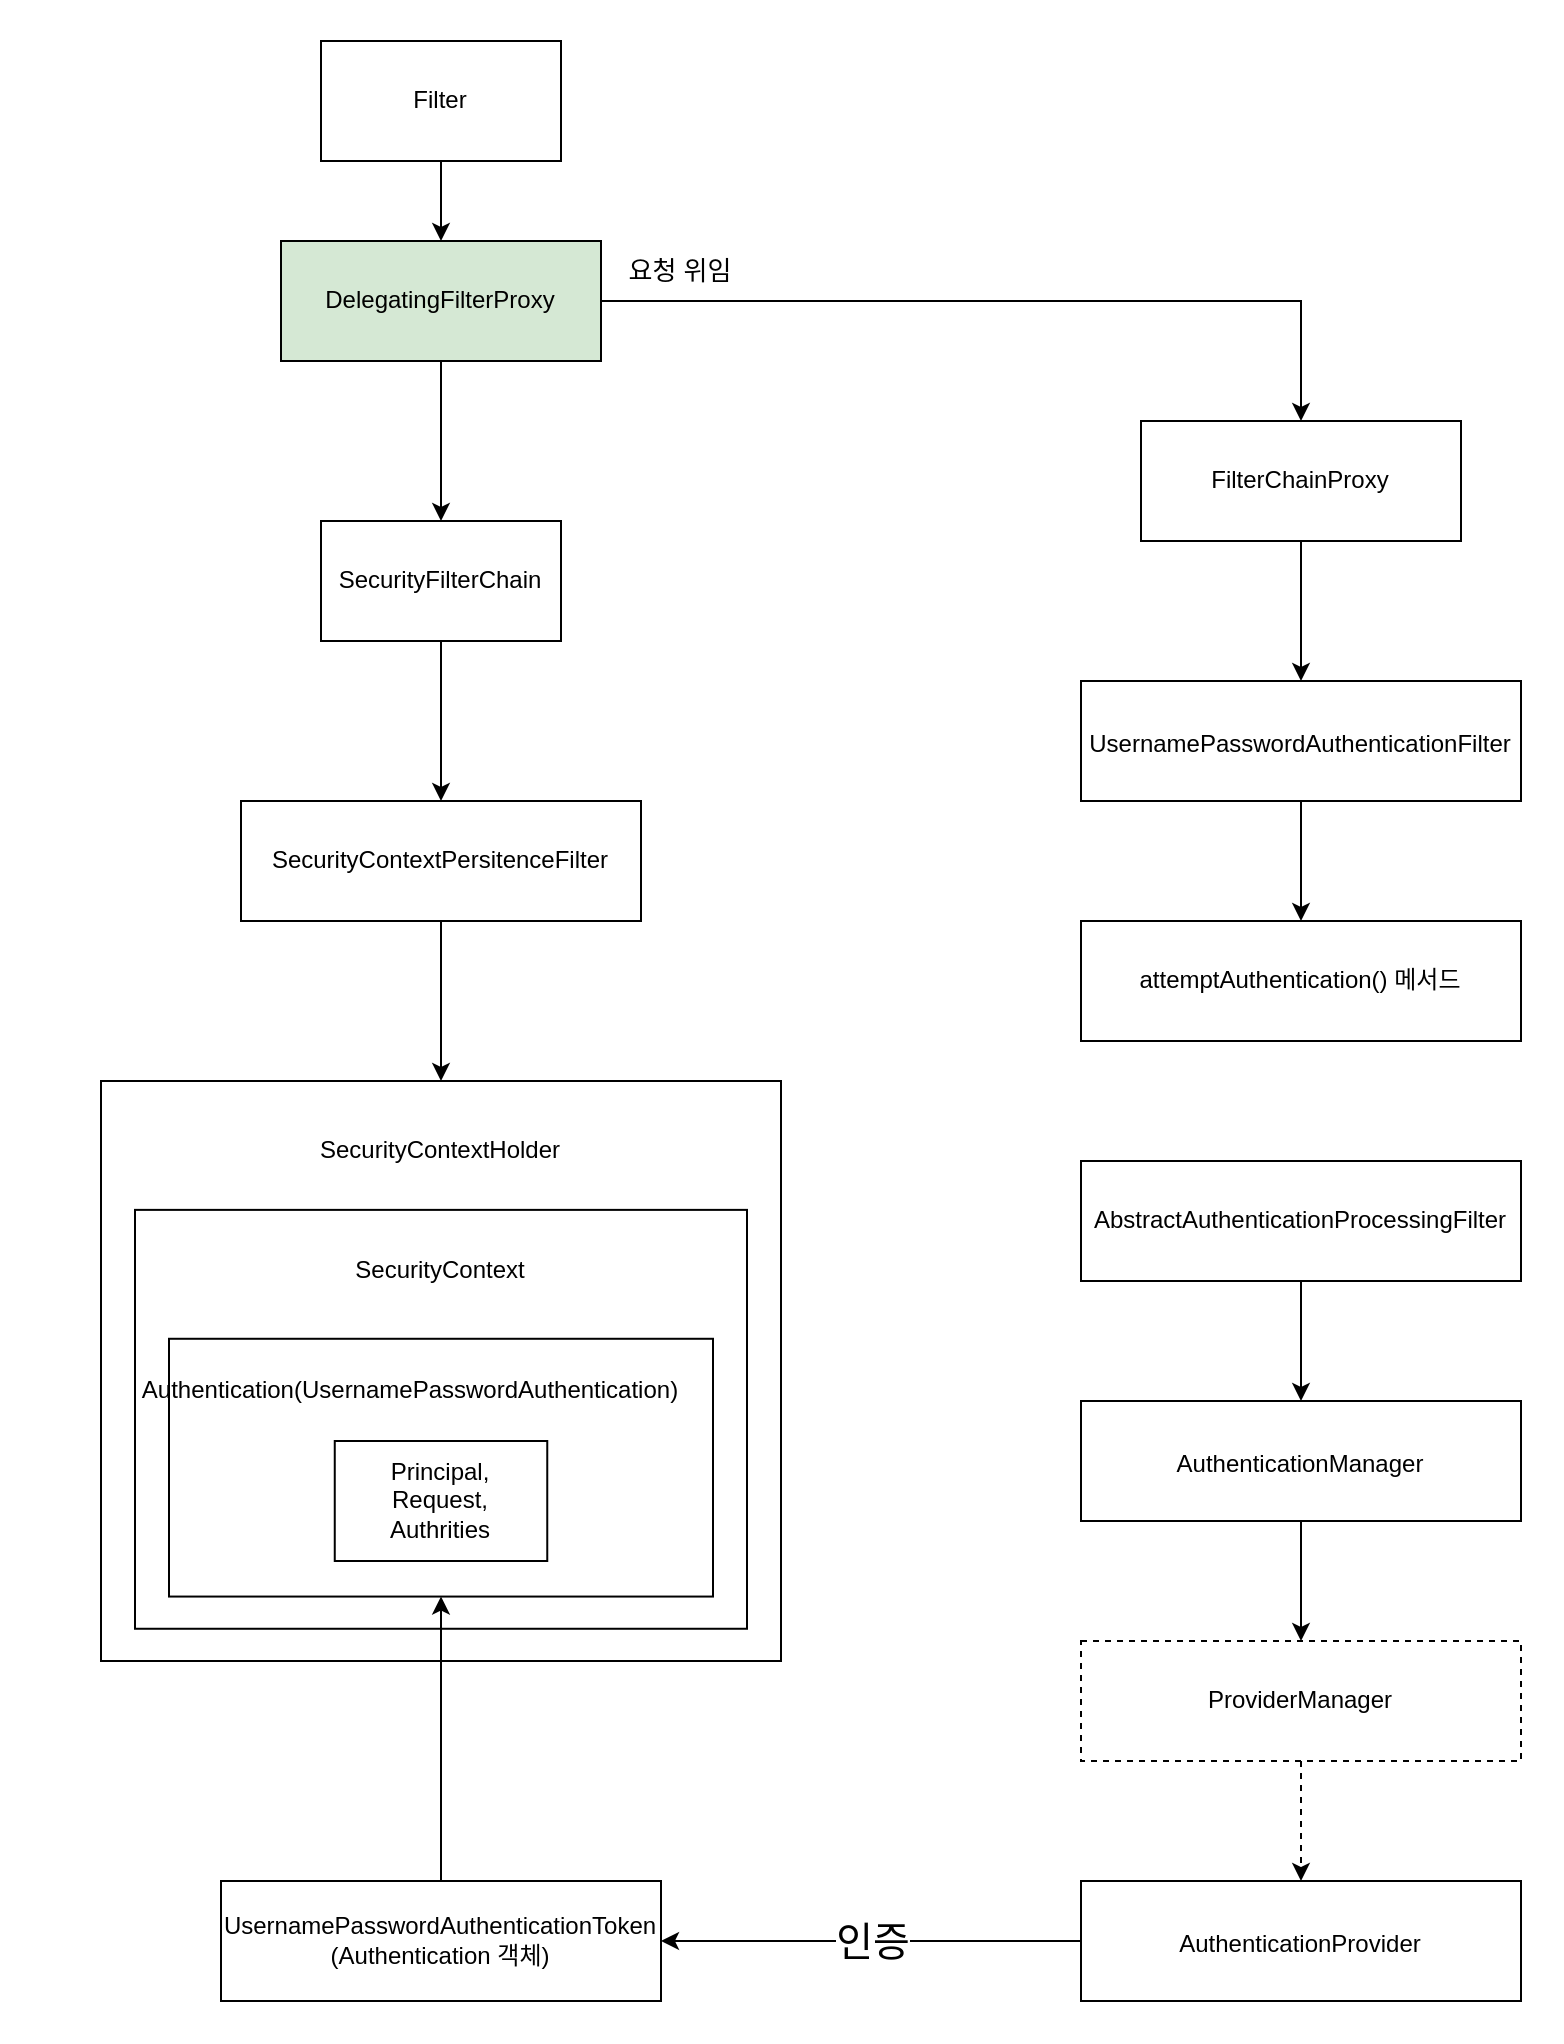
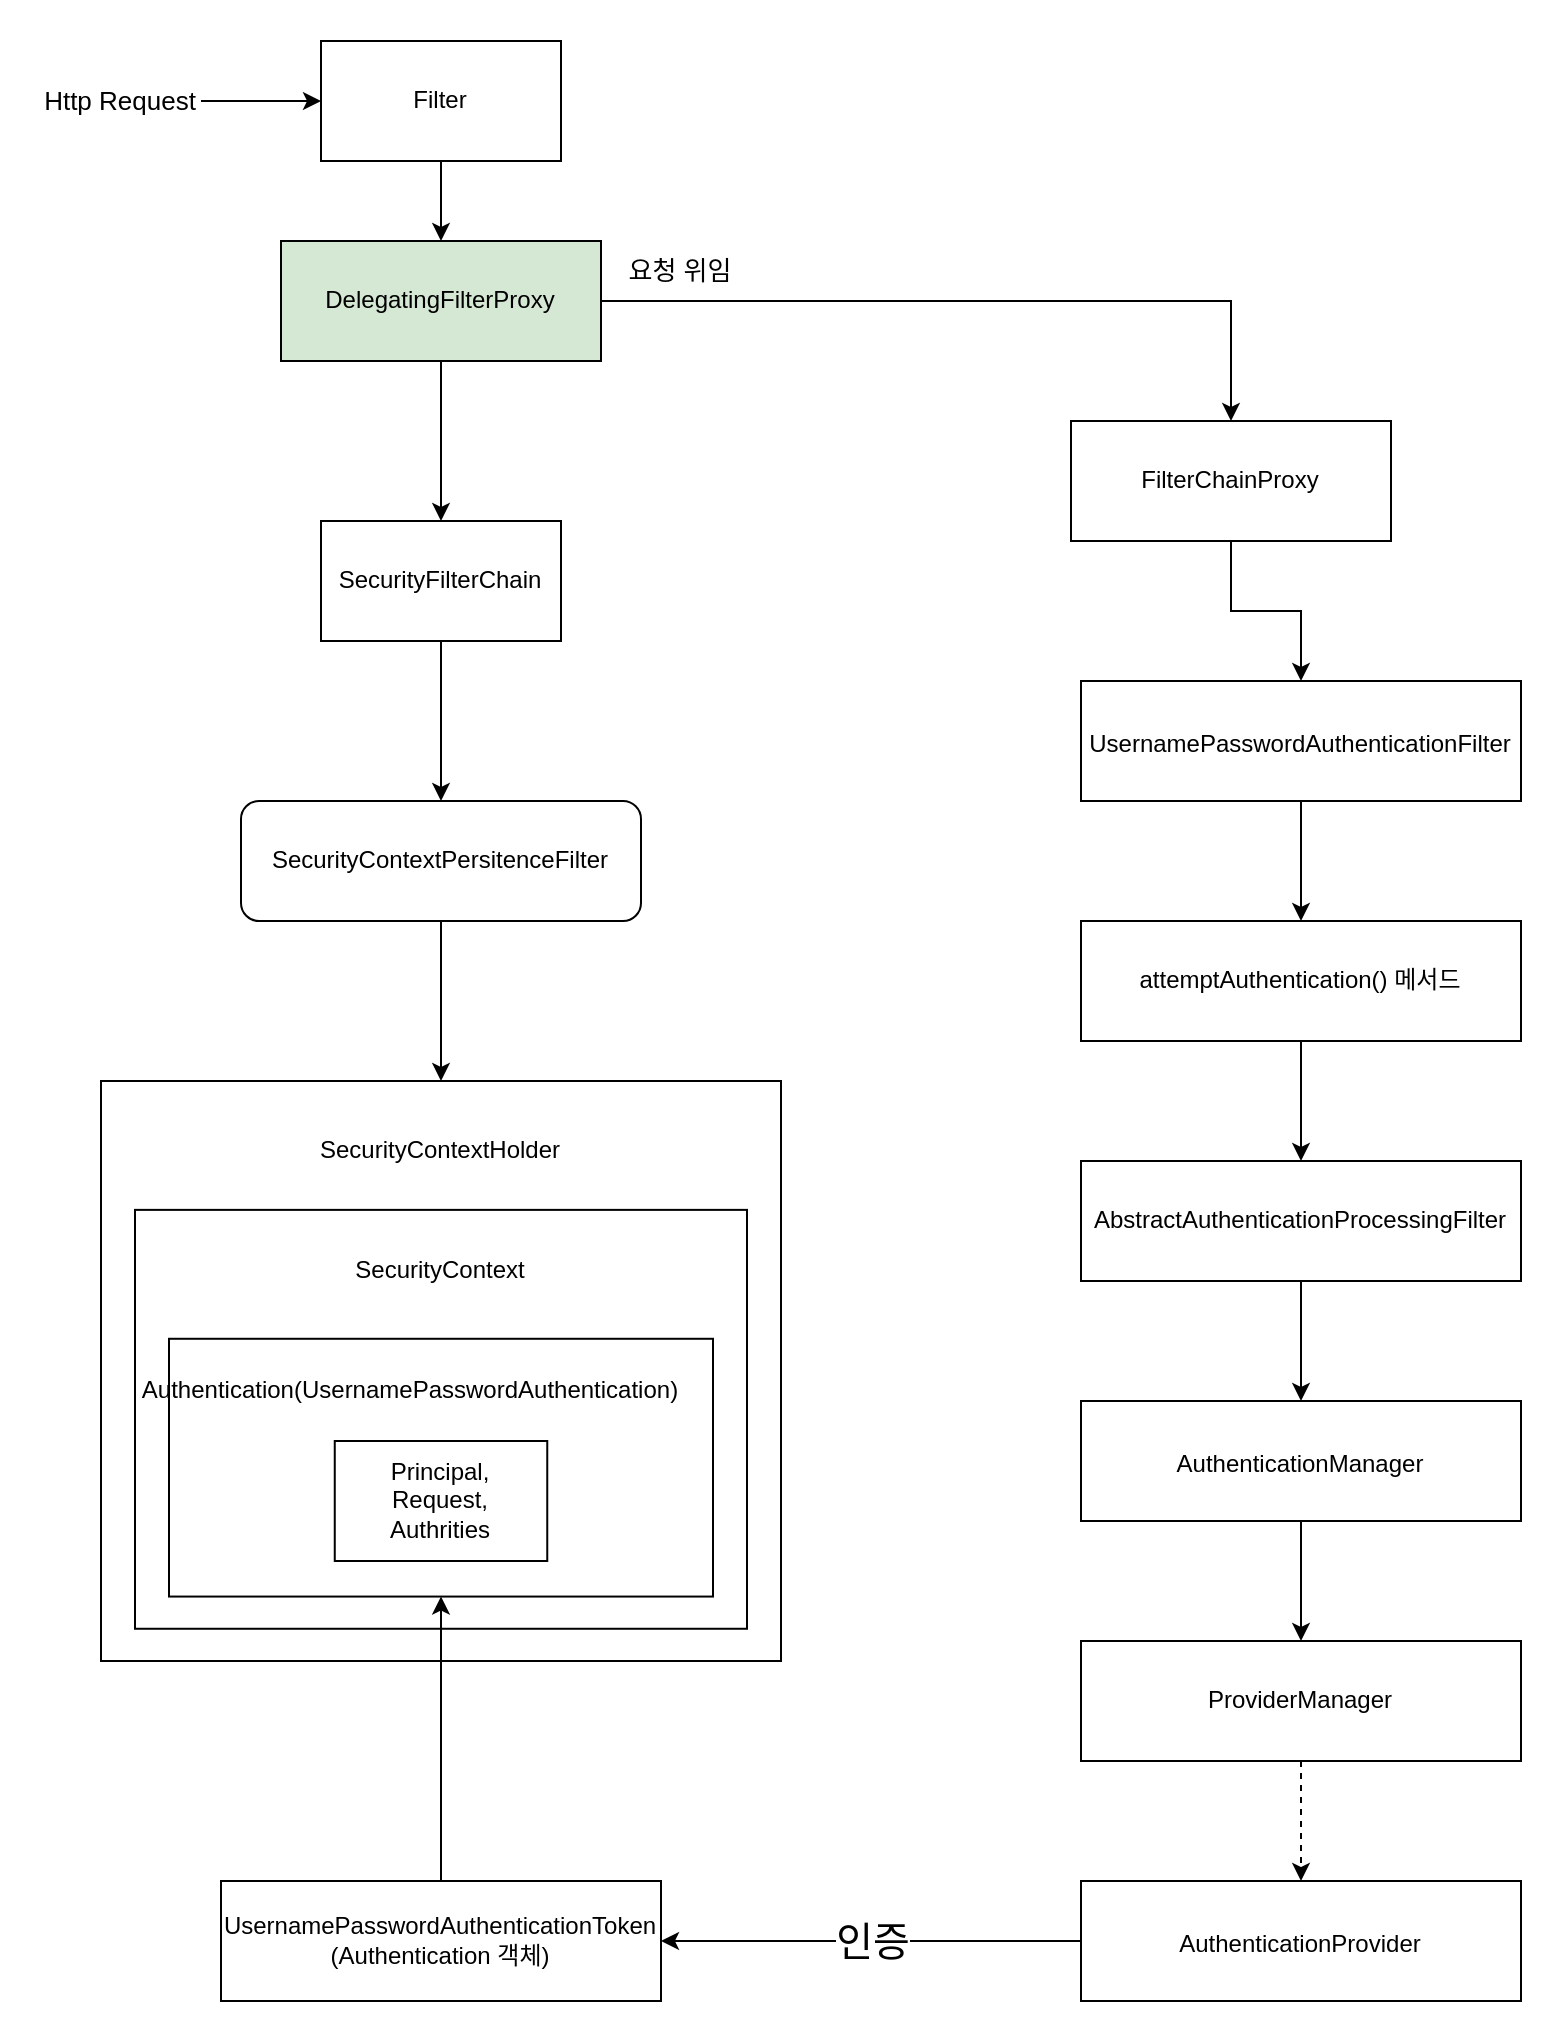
  <mxCell id="0" />
  <mxCell id="1" parent="0" />
+ <mxCell id="2" value="" style="edgeStyle=orthogonalEdgeStyle;rounded=0;orthogonalLoop=1;jettySize=auto;html=1;" edge="1" parent="1" source="3" target="5"><mxGeometry relative="1" as="geometry" /></mxCell>
+ <mxCell id="3" value="&lt;span style=&quot;font-size: 13px;&quot;&gt;Http Request&lt;/span&gt;" style="text;html=1;strokeColor=none;fillColor=none;align=center;verticalAlign=middle;whiteSpace=wrap;rounded=0;fontSize=13;" vertex="1" parent="1"><mxGeometry x="20" y="30" width="80" height="40" as="geometry" /></mxCell>
  <mxCell id="4" value="" style="edgeStyle=orthogonalEdgeStyle;rounded=0;orthogonalLoop=1;jettySize=auto;html=1;" edge="1" parent="1" source="5" target="8"><mxGeometry relative="1" as="geometry" /></mxCell>
  <mxCell id="5" value="Filter" style="whiteSpace=wrap;html=1;" vertex="1" parent="1"><mxGeometry x="160" y="20" width="120" height="60" as="geometry" /></mxCell>
  <mxCell id="6" value="" style="edgeStyle=orthogonalEdgeStyle;rounded=0;orthogonalLoop=1;jettySize=auto;html=1;" edge="1" parent="1" source="8" target="10"><mxGeometry relative="1" as="geometry" /></mxCell>
  <mxCell id="7" value="" style="edgeStyle=orthogonalEdgeStyle;rounded=0;orthogonalLoop=1;jettySize=auto;html=1;" edge="1" parent="1" source="8" target="23"><mxGeometry relative="1" as="geometry" /></mxCell>
  <mxCell id="8" value="DelegatingFilterProxy" style="whiteSpace=wrap;html=1;fillColor=#d5e8d4;" vertex="1" parent="1"><mxGeometry x="140" y="120" width="160" height="60" as="geometry" /></mxCell>
  <mxCell id="9" value="" style="edgeStyle=orthogonalEdgeStyle;rounded=0;orthogonalLoop=1;jettySize=auto;html=1;" edge="1" parent="1" source="10" target="12"><mxGeometry relative="1" as="geometry" /></mxCell>
  <mxCell id="10" value="SecurityFilterChain" style="whiteSpace=wrap;html=1;" vertex="1" parent="1"><mxGeometry x="160" y="260" width="120" height="60" as="geometry" /></mxCell>
  <mxCell id="11" value="" style="edgeStyle=orthogonalEdgeStyle;rounded=0;orthogonalLoop=1;jettySize=auto;html=1;" edge="1" parent="1" source="12" target="14"><mxGeometry relative="1" as="geometry" /></mxCell>
- <mxCell id="12" value="SecurityContextPersitenceFilter" style="whiteSpace=wrap;html=1;" vertex="1" parent="1"><mxGeometry x="120" y="400" width="200" height="60" as="geometry" /></mxCell>
+ <mxCell id="12" value="SecurityContextPersitenceFilter" style="whiteSpace=wrap;html=1;rounded=1;" vertex="1" parent="1"><mxGeometry x="120" y="400" width="200" height="60" as="geometry" /></mxCell>
  <mxCell id="13" value="" style="group" vertex="1" connectable="0" parent="1"><mxGeometry x="50" y="540" width="340" height="290" as="geometry" /></mxCell>
  <mxCell id="14" value="" style="whiteSpace=wrap;html=1;container=0;" vertex="1" parent="13"><mxGeometry width="340" height="290.0" as="geometry" /></mxCell>
  <mxCell id="15" value="" style="rounded=0;whiteSpace=wrap;html=1;container=0;" vertex="1" parent="13"><mxGeometry x="17.0" y="64.444" width="306.0" height="209.444" as="geometry" /></mxCell>
  <mxCell id="16" value="" style="rounded=0;whiteSpace=wrap;html=1;container=0;" vertex="1" parent="13"><mxGeometry x="34.0" y="128.889" width="272" height="128.889" as="geometry" /></mxCell>
  <mxCell id="17" value="SecurityContextHolder" style="text;html=1;strokeColor=none;fillColor=none;align=center;verticalAlign=middle;whiteSpace=wrap;rounded=0;container=0;" vertex="1" parent="13"><mxGeometry x="138.125" y="20" width="63.75" height="30" as="geometry" /></mxCell>
  <mxCell id="18" value="SecurityContext" style="text;html=1;strokeColor=none;fillColor=none;align=center;verticalAlign=middle;whiteSpace=wrap;rounded=0;container=0;" vertex="1" parent="13"><mxGeometry x="138.125" y="80" width="63.75" height="30" as="geometry" /></mxCell>
  <mxCell id="19" value="Authentication(UsernamePasswordAuthentication)" style="text;html=1;strokeColor=none;fillColor=none;align=center;verticalAlign=middle;whiteSpace=wrap;rounded=0;container=0;" vertex="1" parent="13"><mxGeometry x="123.125" y="140" width="63.75" height="30" as="geometry" /></mxCell>
  <mxCell id="20" value="" style="rounded=0;whiteSpace=wrap;html=1;container=0;" vertex="1" parent="13"><mxGeometry x="116.875" y="180" width="106.25" height="60" as="geometry" /></mxCell>
  <mxCell id="21" value="Principal, Request, Authrities" style="text;html=1;strokeColor=none;fillColor=none;align=center;verticalAlign=middle;whiteSpace=wrap;rounded=0;container=0;" vertex="1" parent="13"><mxGeometry x="138.125" y="195" width="63.75" height="30" as="geometry" /></mxCell>
  <mxCell id="22" value="" style="edgeStyle=orthogonalEdgeStyle;rounded=0;orthogonalLoop=1;jettySize=auto;html=1;" edge="1" parent="1" source="23" target="26"><mxGeometry relative="1" as="geometry" /></mxCell>
- <mxCell id="23" value="FilterChainProxy" style="whiteSpace=wrap;html=1;" vertex="1" parent="1"><mxGeometry x="570" y="210" width="160" height="60" as="geometry" /></mxCell>
+ <mxCell id="23" value="FilterChainProxy" style="whiteSpace=wrap;html=1;" vertex="1" parent="1"><mxGeometry x="535" y="210" width="160" height="60" as="geometry" /></mxCell>
  <mxCell id="24" value="요청 위임" style="text;html=1;strokeColor=none;fillColor=none;align=center;verticalAlign=middle;whiteSpace=wrap;rounded=0;fontSize=13;" vertex="1" parent="1"><mxGeometry x="310" y="120" width="60" height="30" as="geometry" /></mxCell>
  <mxCell id="25" value="" style="edgeStyle=orthogonalEdgeStyle;rounded=0;orthogonalLoop=1;jettySize=auto;html=1;" edge="1" parent="1" source="26" target="28"><mxGeometry relative="1" as="geometry" /></mxCell>
  <mxCell id="26" value="UsernamePasswordAuthenticationFilter&lt;span style=&quot;font-family: se-nanumbarungothic, arial, &amp;quot;\\B098눔바른고딕&amp;quot;, nanumbarungothic, sans-serif, Meiryo; font-size: 19px; text-align: left; background-color: rgb(255, 255, 255);&quot;&gt;&lt;/span&gt;" style="whiteSpace=wrap;html=1;" vertex="1" parent="1"><mxGeometry x="540" y="340" width="220" height="60" as="geometry" /></mxCell>
+ <mxCell id="27" value="" style="edgeStyle=orthogonalEdgeStyle;rounded=0;orthogonalLoop=1;jettySize=auto;html=1;entryX=0.5;entryY=0;entryDx=0;entryDy=0;" edge="1" parent="1" source="28" target="33"><mxGeometry relative="1" as="geometry" /></mxCell>
  <mxCell id="28" value="attemptAuthentication() 메서드" style="whiteSpace=wrap;html=1;" vertex="1" parent="1"><mxGeometry x="540" y="460" width="220" height="60" as="geometry" /></mxCell>
  <mxCell id="29" value="UsernamePasswordAuthenticationToken&lt;br&gt;(&lt;span style=&quot;background-color: initial; text-align: left;&quot;&gt;Authentication 객체)&lt;/span&gt;" style="whiteSpace=wrap;html=1;" vertex="1" parent="1"><mxGeometry x="110" y="940" width="220" height="60" as="geometry" /></mxCell>
  <mxCell id="30" value="" style="endArrow=classic;html=1;rounded=0;exitX=0.5;exitY=0;exitDx=0;exitDy=0;" edge="1" parent="1" source="29" target="16"><mxGeometry width="50" height="50" relative="1" as="geometry"><mxPoint x="460" y="740" as="sourcePoint" /><mxPoint x="510" y="690" as="targetPoint" /></mxGeometry></mxCell>
  <mxCell id="31" value="" style="edgeStyle=orthogonalEdgeStyle;rounded=0;orthogonalLoop=1;jettySize=auto;html=1;" edge="1" parent="1" source="33" target="35"><mxGeometry relative="1" as="geometry" /></mxCell>
  <mxCell id="32" style="edgeStyle=orthogonalEdgeStyle;rounded=0;orthogonalLoop=1;jettySize=auto;html=1;exitX=0.75;exitY=0;exitDx=0;exitDy=0;" edge="1" parent="1" source="33"><mxGeometry relative="1" as="geometry"><mxPoint x="705.286" y="600" as="targetPoint" /></mxGeometry></mxCell>
  <mxCell id="33" value="AbstractAuthenticationProcessingFilter&lt;div style=&quot;margin: 0px; padding: 0px; border: 0px; font-variant-numeric: inherit; font-variant-east-asian: inherit; font-variant-alternates: inherit; font-stretch: inherit; font-size: 19px; line-height: inherit; font-family: se-nanumbarungothic, arial, &amp;quot;\\B098눔바른고딕&amp;quot;, nanumbarungothic, sans-serif, Meiryo; font-optical-sizing: inherit; font-kerning: inherit; font-feature-settings: inherit; font-variation-settings: inherit; vertical-align: baseline; text-align: left; background-color: rgb(255, 255, 255); zoom: 1; opacity: 1;&quot; class=&quot;autosourcing-stub-extra&quot;&gt;&lt;/div&gt;&lt;span style=&quot;font-family: se-nanumbarungothic, arial, &amp;quot;\\B098눔바른고딕&amp;quot;, nanumbarungothic, sans-serif, Meiryo; font-size: 19px; text-align: left; background-color: rgb(255, 255, 255);&quot;&gt;&lt;/span&gt;" style="whiteSpace=wrap;html=1;" vertex="1" parent="1"><mxGeometry x="540" y="580" width="220" height="60" as="geometry" /></mxCell>
  <mxCell id="34" value="" style="edgeStyle=orthogonalEdgeStyle;rounded=0;orthogonalLoop=1;jettySize=auto;html=1;" edge="1" parent="1" source="35" target="37"><mxGeometry relative="1" as="geometry" /></mxCell>
  <mxCell id="35" value="AuthenticationManager&lt;span style=&quot;font-family: se-nanumbarungothic, arial, &amp;quot;\\B098눔바른고딕&amp;quot;, nanumbarungothic, sans-serif, Meiryo; font-size: 19px; text-align: left; background-color: rgb(255, 255, 255);&quot;&gt;&lt;/span&gt;" style="whiteSpace=wrap;html=1;" vertex="1" parent="1"><mxGeometry x="540" y="700" width="220" height="60" as="geometry" /></mxCell>
  <mxCell id="36" value="" style="edgeStyle=orthogonalEdgeStyle;rounded=0;orthogonalLoop=1;jettySize=auto;html=1;dashed=1;" edge="1" parent="1" source="37" target="40"><mxGeometry relative="1" as="geometry" /></mxCell>
- <mxCell id="37" value="ProviderManager" style="whiteSpace=wrap;html=1;dashed=1;" vertex="1" parent="1"><mxGeometry x="540" y="820" width="220" height="60" as="geometry" /></mxCell>
+ <mxCell id="37" value="ProviderManager" style="whiteSpace=wrap;html=1;" vertex="1" parent="1"><mxGeometry x="540" y="820" width="220" height="60" as="geometry" /></mxCell>
  <mxCell id="38" value="" style="edgeStyle=orthogonalEdgeStyle;rounded=0;orthogonalLoop=1;jettySize=auto;html=1;entryX=1;entryY=0.5;entryDx=0;entryDy=0;" edge="1" parent="1" source="40" target="29"><mxGeometry relative="1" as="geometry"><mxPoint x="350" y="1020" as="targetPoint" /></mxGeometry></mxCell>
  <mxCell id="39" value="&lt;font style=&quot;font-size: 20px;&quot;&gt;인증&lt;/font&gt;" style="edgeLabel;html=1;align=center;verticalAlign=middle;resizable=0;points=[];" vertex="1" connectable="0" parent="38"><mxGeometry x="-0.004" y="-1" relative="1" as="geometry"><mxPoint as="offset" /></mxGeometry></mxCell>
  <mxCell id="40" value="AuthenticationProvider&lt;span style=&quot;margin: 0px; padding: 0px; border: 0px; font-variant-numeric: inherit; font-variant-east-asian: inherit; font-variant-alternates: inherit; font-stretch: inherit; font-size: 19px; line-height: inherit; font-family: se-nanumbarungothic, arial, &amp;quot;\\B098눔바른고딕&amp;quot;, nanumbarungothic, sans-serif, Meiryo; font-optical-sizing: inherit; font-kerning: inherit; font-feature-settings: inherit; font-variation-settings: inherit; vertical-align: baseline; text-align: left; background-color: rgb(255, 255, 255);&quot; id=&quot;SE-2ada3954-cf67-4cd2-8dc3-55a5dc4e3db7&quot; class=&quot;se-fs-fs19 se-ff-nanumbarungothic se-weight-unset se-style-unset&quot;&gt;&lt;br&gt;&lt;div style=&quot;margin: 0px; padding: 0px; border: 0px; font: inherit; vertical-align: baseline; zoom: 1; opacity: 1;&quot; class=&quot;autosourcing-stub-extra&quot;&gt;&lt;/div&gt;&lt;/span&gt;" style="whiteSpace=wrap;html=1;" vertex="1" parent="1"><mxGeometry x="540" y="940" width="220" height="60" as="geometry" /></mxCell>
